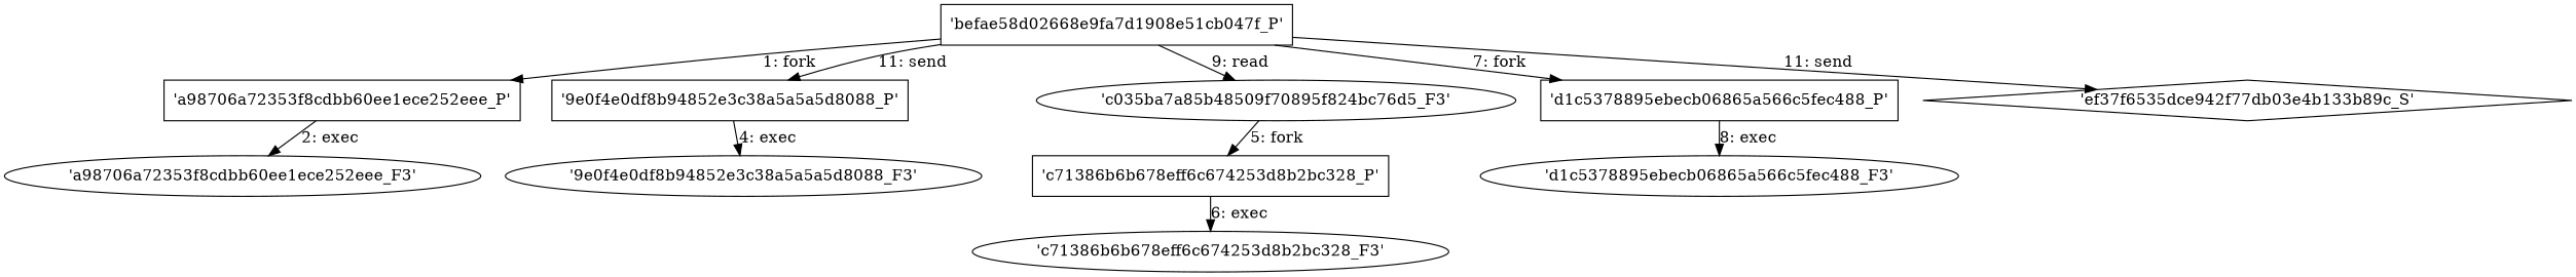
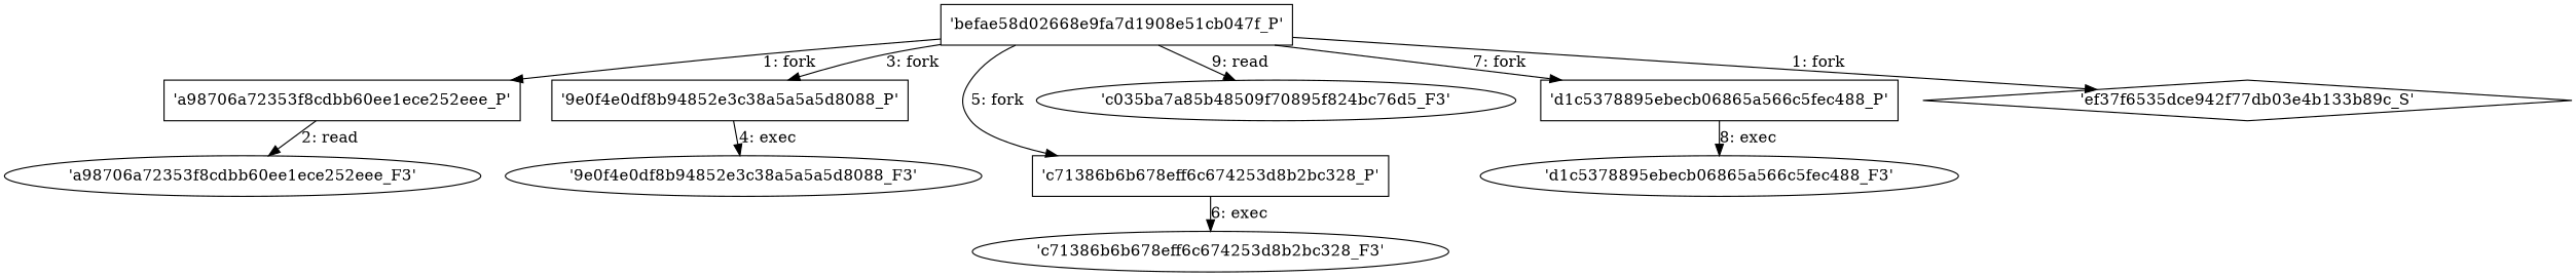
  digraph {
    engine=neato
    fixedsize=false
    fontsize=10
    nodesep=0.3
    rankdir=TB
    ranksep=0
    splines=true
    node [node_type=Process shape=box]
    "'befae58d02668e9fa7d1908e51cb047f_P'"
    "'a98706a72353f8cdbb60ee1ece252eee_P'"
    "'9e0f4e0df8b94852e3c38a5a5a5d8088_P'"
    "'c71386b6b678eff6c674253d8b2bc328_P'"
    "'d1c5378895ebecb06865a566c5fec488_P'"
    n6 [label="'c035ba7a85b48509f70895f824bc76d5_F3'" node_type=file shape=ellipse]
    "'ef37f6535dce942f77db03e4b133b89c_S'" [node_type=Socket shape=diamond]
    "'a98706a72353f8cdbb60ee1ece252eee_F3'" [node_type=File shape=ellipse]
    "'9e0f4e0df8b94852e3c38a5a5a5d8088_F3'" [node_type=File shape=ellipse]
    "'c71386b6b678eff6c674253d8b2bc328_F3'" [node_type=File shape=ellipse]
    "'d1c5378895ebecb06865a566c5fec488_F3'" [node_type=file shape=ellipse]
    "'befae58d02668e9fa7d1908e51cb047f_P'" -> "'a98706a72353f8cdbb60ee1ece252eee_P'" [label="1: fork"]
-   "'befae58d02668e9fa7d1908e51cb047f_P'" -> "'9e0f4e0df8b94852e3c38a5a5a5d8088_P'" [label="11: send"]
-   n6 -> "'c71386b6b678eff6c674253d8b2bc328_P'" [label="5: fork"]
+   "'befae58d02668e9fa7d1908e51cb047f_P'" -> "'9e0f4e0df8b94852e3c38a5a5a5d8088_P'" [label="3: fork"]
+   "'befae58d02668e9fa7d1908e51cb047f_P'" -> "'c71386b6b678eff6c674253d8b2bc328_P'" [label="5: fork"]
    "'befae58d02668e9fa7d1908e51cb047f_P'" -> "'d1c5378895ebecb06865a566c5fec488_P'" [label="7: fork"]
    "'befae58d02668e9fa7d1908e51cb047f_P'" -> n6 [label="9: read"]
-   "'befae58d02668e9fa7d1908e51cb047f_P'" -> "'ef37f6535dce942f77db03e4b133b89c_S'" [label="11: send"]
-   "'a98706a72353f8cdbb60ee1ece252eee_P'" -> "'a98706a72353f8cdbb60ee1ece252eee_F3'" [label="2: exec"]
+   "'befae58d02668e9fa7d1908e51cb047f_P'" -> "'ef37f6535dce942f77db03e4b133b89c_S'" [label="1: fork"]
+   "'a98706a72353f8cdbb60ee1ece252eee_P'" -> "'a98706a72353f8cdbb60ee1ece252eee_F3'" [label="2: read"]
    "'9e0f4e0df8b94852e3c38a5a5a5d8088_P'" -> "'9e0f4e0df8b94852e3c38a5a5a5d8088_F3'" [label="4: exec"]
    "'c71386b6b678eff6c674253d8b2bc328_P'" -> "'c71386b6b678eff6c674253d8b2bc328_F3'" [label="6: exec"]
    "'d1c5378895ebecb06865a566c5fec488_P'" -> "'d1c5378895ebecb06865a566c5fec488_F3'" [label="8: exec"]
  }
